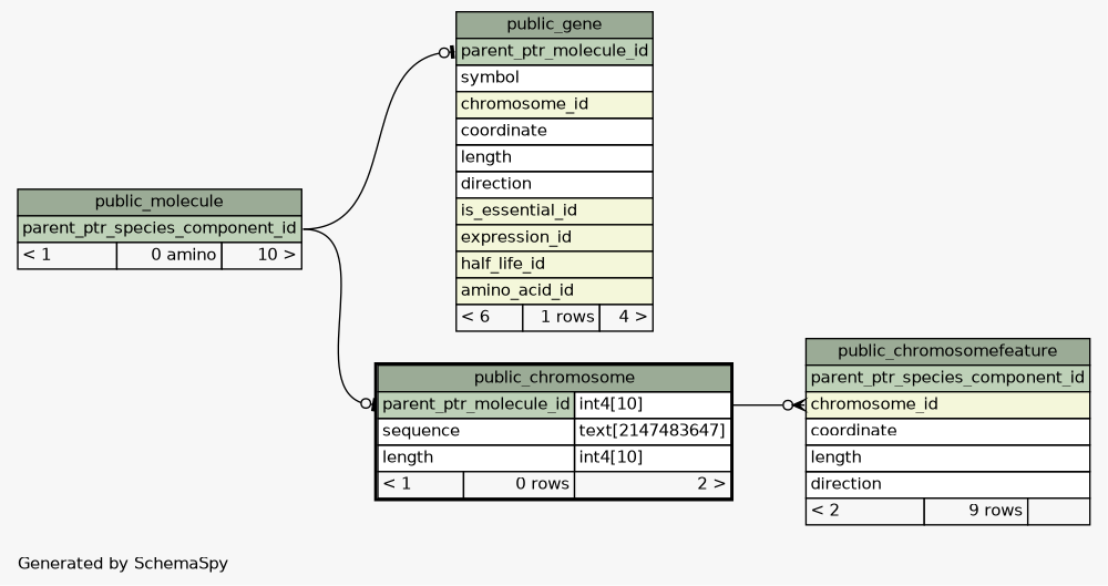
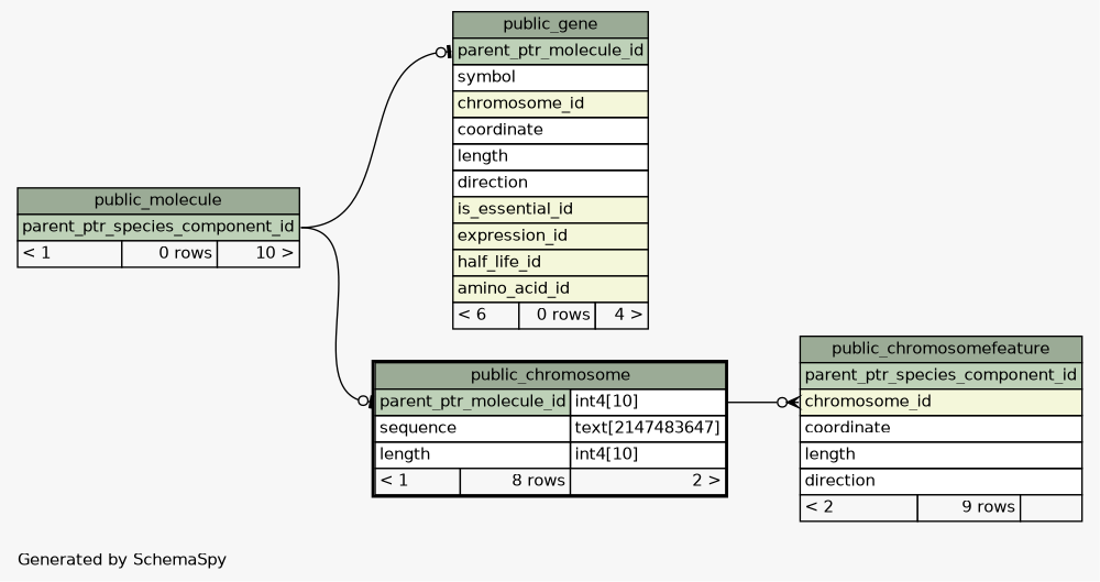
  digraph {
    bgcolor="#f7f7f7"
    fontname=Helvetica
    fontsize=11
    label="\nGenerated by SchemaSpy"
    labeljust=l
    nodesep=0.18
    rankdir=RL
    ranksep=0.46
    node [fontname=Helvetica fontsize=11 shape=plaintext]
    edge [arrowhead=none arrowsize=0.8 arrowtail=teeodot dir=back headport="parent_ptr_species_component_id:e" tailport="parent_ptr_molecule_id:w"]
-   n1 [label=<     <TABLE BORDER="2" CELLBORDER="1" CELLSPACING="0" BGCOLOR="#ffffff">       <TR><TD COLSPAN="3" BGCOLOR="#9bab96" ALIGN="CENTER">public_chromosome</TD></TR>       <TR><TD PORT="parent_ptr_molecule_id" COLSPAN="2" BGCOLOR="#bed1b8" ALIGN="LEFT">parent_ptr_molecule_id</TD><TD PORT="parent_ptr_molecule_id.type" ALIGN="LEFT">int4[10]</TD></TR>       <TR><TD PORT="sequence" COLSPAN="2" ALIGN="LEFT">sequence</TD><TD PORT="sequence.type" ALIGN="LEFT">text[2147483647]</TD></TR>       <TR><TD PORT="length" COLSPAN="2" ALIGN="LEFT">length</TD><TD PORT="length.type" ALIGN="LEFT">int4[10]</TD></TR>       <TR><TD ALIGN="LEFT" BGCOLOR="#f7f7f7">&lt; 1</TD><TD ALIGN="RIGHT" BGCOLOR="#f7f7f7">0 rows</TD><TD ALIGN="RIGHT" BGCOLOR="#f7f7f7">2 &gt;</TD></TR>     </TABLE>>]
-   n2 [label=<     <TABLE BORDER="0" CELLBORDER="1" CELLSPACING="0" BGCOLOR="#ffffff">       <TR><TD COLSPAN="3" BGCOLOR="#9bab96" ALIGN="CENTER">public_molecule</TD></TR>       <TR><TD PORT="parent_ptr_species_component_id" COLSPAN="3" BGCOLOR="#bed1b8" ALIGN="LEFT">parent_ptr_species_component_id</TD></TR>       <TR><TD ALIGN="LEFT" BGCOLOR="#f7f7f7">&lt; 1</TD><TD ALIGN="RIGHT" BGCOLOR="#f7f7f7">0 amino</TD><TD ALIGN="RIGHT" BGCOLOR="#f7f7f7">10 &gt;</TD></TR>     </TABLE>>]
+   n1 [label=<     <TABLE BORDER="2" CELLBORDER="1" CELLSPACING="0" BGCOLOR="#ffffff">       <TR><TD COLSPAN="3" BGCOLOR="#9bab96" ALIGN="CENTER">public_chromosome</TD></TR>       <TR><TD PORT="parent_ptr_molecule_id" COLSPAN="2" BGCOLOR="#bed1b8" ALIGN="LEFT">parent_ptr_molecule_id</TD><TD PORT="parent_ptr_molecule_id.type" ALIGN="LEFT">int4[10]</TD></TR>       <TR><TD PORT="sequence" COLSPAN="2" ALIGN="LEFT">sequence</TD><TD PORT="sequence.type" ALIGN="LEFT">text[2147483647]</TD></TR>       <TR><TD PORT="length" COLSPAN="2" ALIGN="LEFT">length</TD><TD PORT="length.type" ALIGN="LEFT">int4[10]</TD></TR>       <TR><TD ALIGN="LEFT" BGCOLOR="#f7f7f7">&lt; 1</TD><TD ALIGN="RIGHT" BGCOLOR="#f7f7f7">8 rows</TD><TD ALIGN="RIGHT" BGCOLOR="#f7f7f7">2 &gt;</TD></TR>     </TABLE>>]
+   n2 [label=<     <TABLE BORDER="0" CELLBORDER="1" CELLSPACING="0" BGCOLOR="#ffffff">       <TR><TD COLSPAN="3" BGCOLOR="#9bab96" ALIGN="CENTER">public_molecule</TD></TR>       <TR><TD PORT="parent_ptr_species_component_id" COLSPAN="3" BGCOLOR="#bed1b8" ALIGN="LEFT">parent_ptr_species_component_id</TD></TR>       <TR><TD ALIGN="LEFT" BGCOLOR="#f7f7f7">&lt; 1</TD><TD ALIGN="RIGHT" BGCOLOR="#f7f7f7">0 rows</TD><TD ALIGN="RIGHT" BGCOLOR="#f7f7f7">10 &gt;</TD></TR>     </TABLE>>]
    n3 [label=<     <TABLE BORDER="0" CELLBORDER="1" CELLSPACING="0" BGCOLOR="#ffffff">       <TR><TD COLSPAN="3" BGCOLOR="#9bab96" ALIGN="CENTER">public_chromosomefeature</TD></TR>       <TR><TD PORT="parent_ptr_species_component_id" COLSPAN="3" BGCOLOR="#bed1b8" ALIGN="LEFT">parent_ptr_species_component_id</TD></TR>       <TR><TD PORT="chromosome_id" COLSPAN="3" BGCOLOR="#f4f7da" ALIGN="LEFT">chromosome_id</TD></TR>       <TR><TD PORT="coordinate" COLSPAN="3" ALIGN="LEFT">coordinate</TD></TR>       <TR><TD PORT="length" COLSPAN="3" ALIGN="LEFT">length</TD></TR>       <TR><TD PORT="direction" COLSPAN="3" ALIGN="LEFT">direction</TD></TR>       <TR><TD ALIGN="LEFT" BGCOLOR="#f7f7f7">&lt; 2</TD><TD ALIGN="RIGHT" BGCOLOR="#f7f7f7">9 rows</TD><TD ALIGN="RIGHT" BGCOLOR="#f7f7f7">  </TD></TR>     </TABLE>>]
-   n4 [label=<     <TABLE BORDER="0" CELLBORDER="1" CELLSPACING="0" BGCOLOR="#ffffff">       <TR><TD COLSPAN="3" BGCOLOR="#9bab96" ALIGN="CENTER">public_gene</TD></TR>       <TR><TD PORT="parent_ptr_molecule_id" COLSPAN="3" BGCOLOR="#bed1b8" ALIGN="LEFT">parent_ptr_molecule_id</TD></TR>       <TR><TD PORT="symbol" COLSPAN="3" ALIGN="LEFT">symbol</TD></TR>       <TR><TD PORT="chromosome_id" COLSPAN="3" BGCOLOR="#f4f7da" ALIGN="LEFT">chromosome_id</TD></TR>       <TR><TD PORT="coordinate" COLSPAN="3" ALIGN="LEFT">coordinate</TD></TR>       <TR><TD PORT="length" COLSPAN="3" ALIGN="LEFT">length</TD></TR>       <TR><TD PORT="direction" COLSPAN="3" ALIGN="LEFT">direction</TD></TR>       <TR><TD PORT="is_essential_id" COLSPAN="3" BGCOLOR="#f4f7da" ALIGN="LEFT">is_essential_id</TD></TR>       <TR><TD PORT="expression_id" COLSPAN="3" BGCOLOR="#f4f7da" ALIGN="LEFT">expression_id</TD></TR>       <TR><TD PORT="half_life_id" COLSPAN="3" BGCOLOR="#f4f7da" ALIGN="LEFT">half_life_id</TD></TR>       <TR><TD PORT="amino_acid_id" COLSPAN="3" BGCOLOR="#f4f7da" ALIGN="LEFT">amino_acid_id</TD></TR>       <TR><TD ALIGN="LEFT" BGCOLOR="#f7f7f7">&lt; 6</TD><TD ALIGN="RIGHT" BGCOLOR="#f7f7f7">1 rows</TD><TD ALIGN="RIGHT" BGCOLOR="#f7f7f7">4 &gt;</TD></TR>     </TABLE>>]
+   n4 [label=<     <TABLE BORDER="0" CELLBORDER="1" CELLSPACING="0" BGCOLOR="#ffffff">       <TR><TD COLSPAN="3" BGCOLOR="#9bab96" ALIGN="CENTER">public_gene</TD></TR>       <TR><TD PORT="parent_ptr_molecule_id" COLSPAN="3" BGCOLOR="#bed1b8" ALIGN="LEFT">parent_ptr_molecule_id</TD></TR>       <TR><TD PORT="symbol" COLSPAN="3" ALIGN="LEFT">symbol</TD></TR>       <TR><TD PORT="chromosome_id" COLSPAN="3" BGCOLOR="#f4f7da" ALIGN="LEFT">chromosome_id</TD></TR>       <TR><TD PORT="coordinate" COLSPAN="3" ALIGN="LEFT">coordinate</TD></TR>       <TR><TD PORT="length" COLSPAN="3" ALIGN="LEFT">length</TD></TR>       <TR><TD PORT="direction" COLSPAN="3" ALIGN="LEFT">direction</TD></TR>       <TR><TD PORT="is_essential_id" COLSPAN="3" BGCOLOR="#f4f7da" ALIGN="LEFT">is_essential_id</TD></TR>       <TR><TD PORT="expression_id" COLSPAN="3" BGCOLOR="#f4f7da" ALIGN="LEFT">expression_id</TD></TR>       <TR><TD PORT="half_life_id" COLSPAN="3" BGCOLOR="#f4f7da" ALIGN="LEFT">half_life_id</TD></TR>       <TR><TD PORT="amino_acid_id" COLSPAN="3" BGCOLOR="#f4f7da" ALIGN="LEFT">amino_acid_id</TD></TR>       <TR><TD ALIGN="LEFT" BGCOLOR="#f7f7f7">&lt; 6</TD><TD ALIGN="RIGHT" BGCOLOR="#f7f7f7">0 rows</TD><TD ALIGN="RIGHT" BGCOLOR="#f7f7f7">4 &gt;</TD></TR>     </TABLE>>]
    n1 -> n2
    n3 -> n1 [arrowtail=crowodot headport="parent_ptr_molecule_id.type:e" tailport="chromosome_id:w"]
    n4 -> n2
  }
